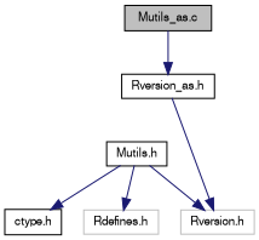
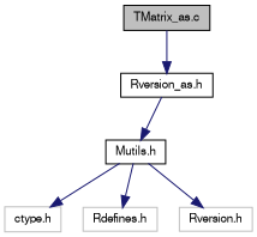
  digraph {
    node [color=black fillcolor=white fontname=FreeSans fontsize=10 shape=record style=filled]
    edge [color=midnightblue fontname=FreeSans fontsize=10 labelfontname=FreeSans labelfontsize=10 style=solid]
-   n1 [fillcolor=grey75 fontcolor=black height=0.2 label="Mutils_as.c" width=0.4]
+   n1 [fillcolor=grey75 fontcolor=black height=0.2 label="TMatrix_as.c" width=0.4]
    n2 [height=0.2 label="Rversion_as.h" width=0.4]
    n3 [height=0.2 label="Mutils.h" width=0.4]
-   n4 [height=0.2 label="ctype.h" width=0.4]
+   n4 [color=grey75 height=0.2 label="ctype.h" width=0.4]
    n5 [color=grey75 height=0.2 label="Rversion.h" width=0.4]
    n6 [color=grey75 height=0.2 label="Rdefines.h" width=0.4]
    n1 -> n2
-   n2 -> n5
+   n2 -> n3
    n3 -> n4
    n3 -> n5
    n3 -> n6
  }
